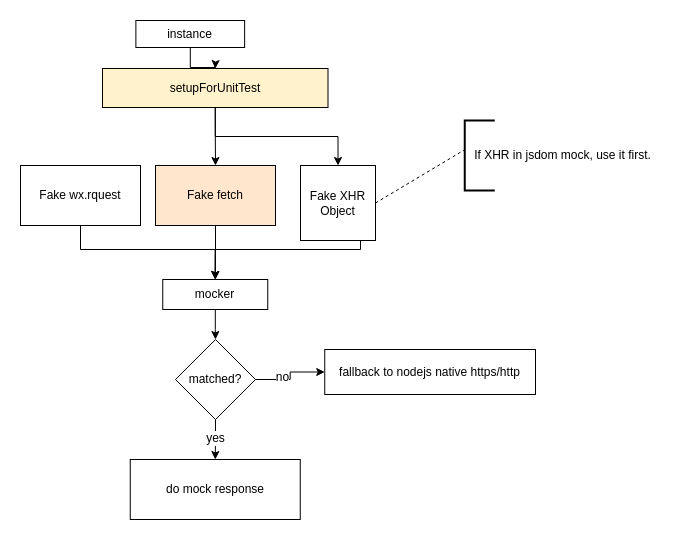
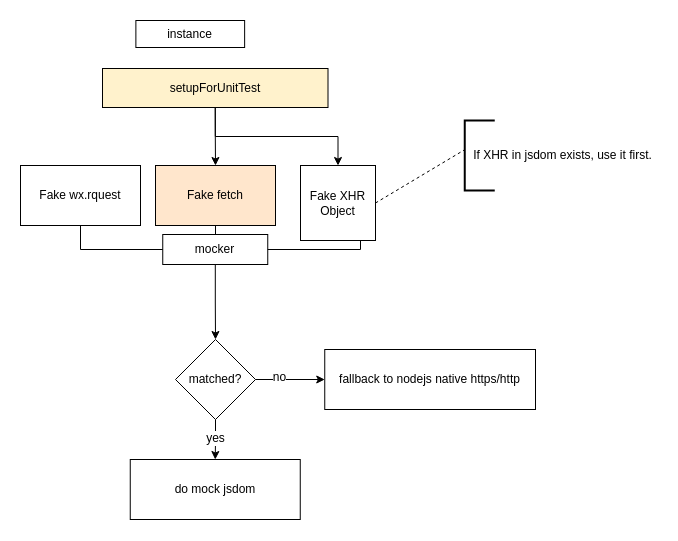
  <mxCell id="0" />
  <mxCell id="1" parent="0" />
- <mxCell id="2" style="edgeStyle=orthogonalEdgeStyle;rounded=0;orthogonalLoop=1;jettySize=auto;html=1;entryX=0.5;entryY=0;entryDx=0;entryDy=0;" edge="1" parent="1" source="3" target="4"><mxGeometry relative="1" as="geometry" /></mxCell>
  <mxCell id="3" value="instance" style="rounded=0;whiteSpace=wrap;html=1;" vertex="1" parent="1"><mxGeometry x="135.38" y="20" width="108.75" height="27" as="geometry" /></mxCell>
  <mxCell id="4" value="&lt;span style=&quot;text-align: left&quot;&gt;setupForUnitTest&lt;/span&gt;" style="rounded=0;whiteSpace=wrap;html=1;fillColor=#fff2cc;" vertex="1" parent="1"><mxGeometry x="102" y="68" width="225.5" height="39" as="geometry" /></mxCell>
  <mxCell id="5" style="edgeStyle=orthogonalEdgeStyle;rounded=0;orthogonalLoop=1;jettySize=auto;html=1;exitX=0.5;exitY=1;exitDx=0;exitDy=0;entryX=0.5;entryY=0;entryDx=0;entryDy=0;" edge="1" parent="1" source="4" target="10"><mxGeometry relative="1" as="geometry"><mxPoint x="225" y="117" as="sourcePoint" /><mxPoint x="215" y="146" as="targetPoint" /></mxGeometry></mxCell>
  <mxCell id="6" style="edgeStyle=orthogonalEdgeStyle;rounded=0;orthogonalLoop=1;jettySize=auto;html=1;exitX=0.5;exitY=1;exitDx=0;exitDy=0;entryX=0.5;entryY=0;entryDx=0;entryDy=0;" edge="1" parent="1" source="4" target="12"><mxGeometry relative="1" as="geometry"><mxPoint x="225" y="117" as="sourcePoint" /><mxPoint x="355" y="147" as="targetPoint" /></mxGeometry></mxCell>
  <mxCell id="7" style="edgeStyle=orthogonalEdgeStyle;rounded=0;orthogonalLoop=1;jettySize=auto;html=1;exitX=0.5;exitY=1;exitDx=0;exitDy=0;entryX=0.5;entryY=0;entryDx=0;entryDy=0;" edge="1" parent="1" source="8" target="14"><mxGeometry relative="1" as="geometry"><Array as="points"><mxPoint x="80" y="249" /><mxPoint x="215" y="249" /></Array></mxGeometry></mxCell>
  <mxCell id="8" value="&lt;span&gt;Fake wx.rquest&lt;/span&gt;" style="rounded=0;whiteSpace=wrap;html=1;" vertex="1" parent="1"><mxGeometry x="20" y="165" width="120" height="60" as="geometry" /></mxCell>
  <mxCell id="9" style="edgeStyle=orthogonalEdgeStyle;rounded=0;orthogonalLoop=1;jettySize=auto;html=1;entryX=0.5;entryY=0;entryDx=0;entryDy=0;" edge="1" parent="1" source="10" target="14"><mxGeometry relative="1" as="geometry" /></mxCell>
  <mxCell id="10" value="Fake fetch" style="rounded=0;whiteSpace=wrap;html=1;fillColor=#ffe6cc;" vertex="1" parent="1"><mxGeometry x="155" y="165" width="120" height="60" as="geometry" /></mxCell>
  <mxCell id="11" style="edgeStyle=orthogonalEdgeStyle;rounded=0;orthogonalLoop=1;jettySize=auto;html=1;entryX=0.5;entryY=0;entryDx=0;entryDy=0;" edge="1" parent="1" source="12" target="14"><mxGeometry relative="1" as="geometry"><Array as="points"><mxPoint x="360" y="249" /><mxPoint x="215" y="249" /></Array></mxGeometry></mxCell>
  <mxCell id="12" value="Fake XHR Object" style="rounded=0;whiteSpace=wrap;html=1;" vertex="1" parent="1"><mxGeometry x="300" y="165" width="75" height="75" as="geometry" /></mxCell>
  <mxCell id="13" style="edgeStyle=orthogonalEdgeStyle;rounded=0;orthogonalLoop=1;jettySize=auto;html=1;entryX=0.5;entryY=0;entryDx=0;entryDy=0;" edge="1" parent="1" source="14" target="15"><mxGeometry relative="1" as="geometry" /></mxCell>
- <mxCell id="14" value="mocker" style="rounded=0;whiteSpace=wrap;html=1;" vertex="1" parent="1"><mxGeometry x="162.25" y="279" width="105" height="30" as="geometry" /></mxCell>
+ <mxCell id="14" value="mocker" style="rounded=0;whiteSpace=wrap;html=1;" vertex="1" parent="1"><mxGeometry x="162.25" y="234" width="105" height="30" as="geometry" /></mxCell>
  <mxCell id="15" value="matched?" style="rhombus;whiteSpace=wrap;html=1;" vertex="1" parent="1"><mxGeometry x="175" y="339" width="80" height="80" as="geometry" /></mxCell>
- <mxCell id="16" value="fallback to nodejs native https/http" style="rounded=0;whiteSpace=wrap;html=1;" vertex="1" parent="1"><mxGeometry x="324.25" y="349" width="210.75" height="45" as="geometry" /></mxCell>
+ <mxCell id="16" value="fallback to nodejs native https/http" style="rounded=0;whiteSpace=wrap;html=1;" vertex="1" parent="1"><mxGeometry x="324.25" y="349" width="210.75" height="60" as="geometry" /></mxCell>
  <mxCell id="17" style="edgeStyle=orthogonalEdgeStyle;rounded=0;orthogonalLoop=1;jettySize=auto;html=1;entryX=0;entryY=0.5;entryDx=0;entryDy=0;exitX=1;exitY=0.5;exitDx=0;exitDy=0;" edge="1" parent="1" source="15" target="16"><mxGeometry relative="1" as="geometry"><mxPoint x="260" y="379" as="sourcePoint" /></mxGeometry></mxCell>
  <mxCell id="18" value="no" style="text;html=1;resizable=0;points=[];align=center;verticalAlign=middle;labelBackgroundColor=#ffffff;" vertex="1" connectable="0" parent="17"><mxGeometry x="-0.333" y="3" relative="1" as="geometry"><mxPoint as="offset" /></mxGeometry></mxCell>
  <mxCell id="19" style="edgeStyle=orthogonalEdgeStyle;rounded=0;orthogonalLoop=1;jettySize=auto;html=1;entryX=0.5;entryY=0;entryDx=0;entryDy=0;exitX=0.5;exitY=1;exitDx=0;exitDy=0;" edge="1" parent="1" source="15" target="21"><mxGeometry relative="1" as="geometry"><mxPoint x="215.5" y="484" as="targetPoint" /><mxPoint x="215" y="439" as="sourcePoint" /></mxGeometry></mxCell>
  <mxCell id="20" value="yes" style="text;html=1;resizable=0;points=[];align=center;verticalAlign=middle;labelBackgroundColor=#ffffff;" vertex="1" connectable="0" parent="19"><mxGeometry x="-0.758" relative="1" as="geometry"><mxPoint x="-0.5" y="13.5" as="offset" /></mxGeometry></mxCell>
- <mxCell id="21" value="do mock response" style="rounded=0;whiteSpace=wrap;html=1;" vertex="1" parent="1"><mxGeometry x="129.75" y="459" width="170" height="60" as="geometry" /></mxCell>
+ <mxCell id="21" value="do mock jsdom" style="rounded=0;whiteSpace=wrap;html=1;" vertex="1" parent="1"><mxGeometry x="129.75" y="459" width="170" height="60" as="geometry" /></mxCell>
  <mxCell id="22" value="" style="strokeWidth=2;html=1;shape=mxgraph.flowchart.annotation_1;align=left;pointerEvents=1;" vertex="1" parent="1"><mxGeometry x="464.25" y="120" width="30" height="70" as="geometry" /></mxCell>
  <mxCell id="23" value="" style="endArrow=none;dashed=1;html=1;strokeWidth=1;exitX=1;exitY=0.5;exitDx=0;exitDy=0;entryX=0;entryY=0.417;entryDx=0;entryDy=0;entryPerimeter=0;" edge="1" parent="1" source="12" target="22"><mxGeometry width="50" height="50" relative="1" as="geometry"><mxPoint x="430" y="220" as="sourcePoint" /><mxPoint x="480" y="170" as="targetPoint" /></mxGeometry></mxCell>
- <mxCell id="24" value="If XHR in jsdom mock, use it first." style="text;html=1;strokeColor=none;fillColor=none;align=center;verticalAlign=middle;whiteSpace=wrap;rounded=0;" vertex="1" parent="1"><mxGeometry x="469" y="145" width="187" height="20" as="geometry" /></mxCell>
+ <mxCell id="24" value="If XHR in jsdom exists, use it first." style="text;html=1;strokeColor=none;fillColor=none;align=center;verticalAlign=middle;whiteSpace=wrap;rounded=0;" vertex="1" parent="1"><mxGeometry x="469" y="145" width="187" height="20" as="geometry" /></mxCell>
